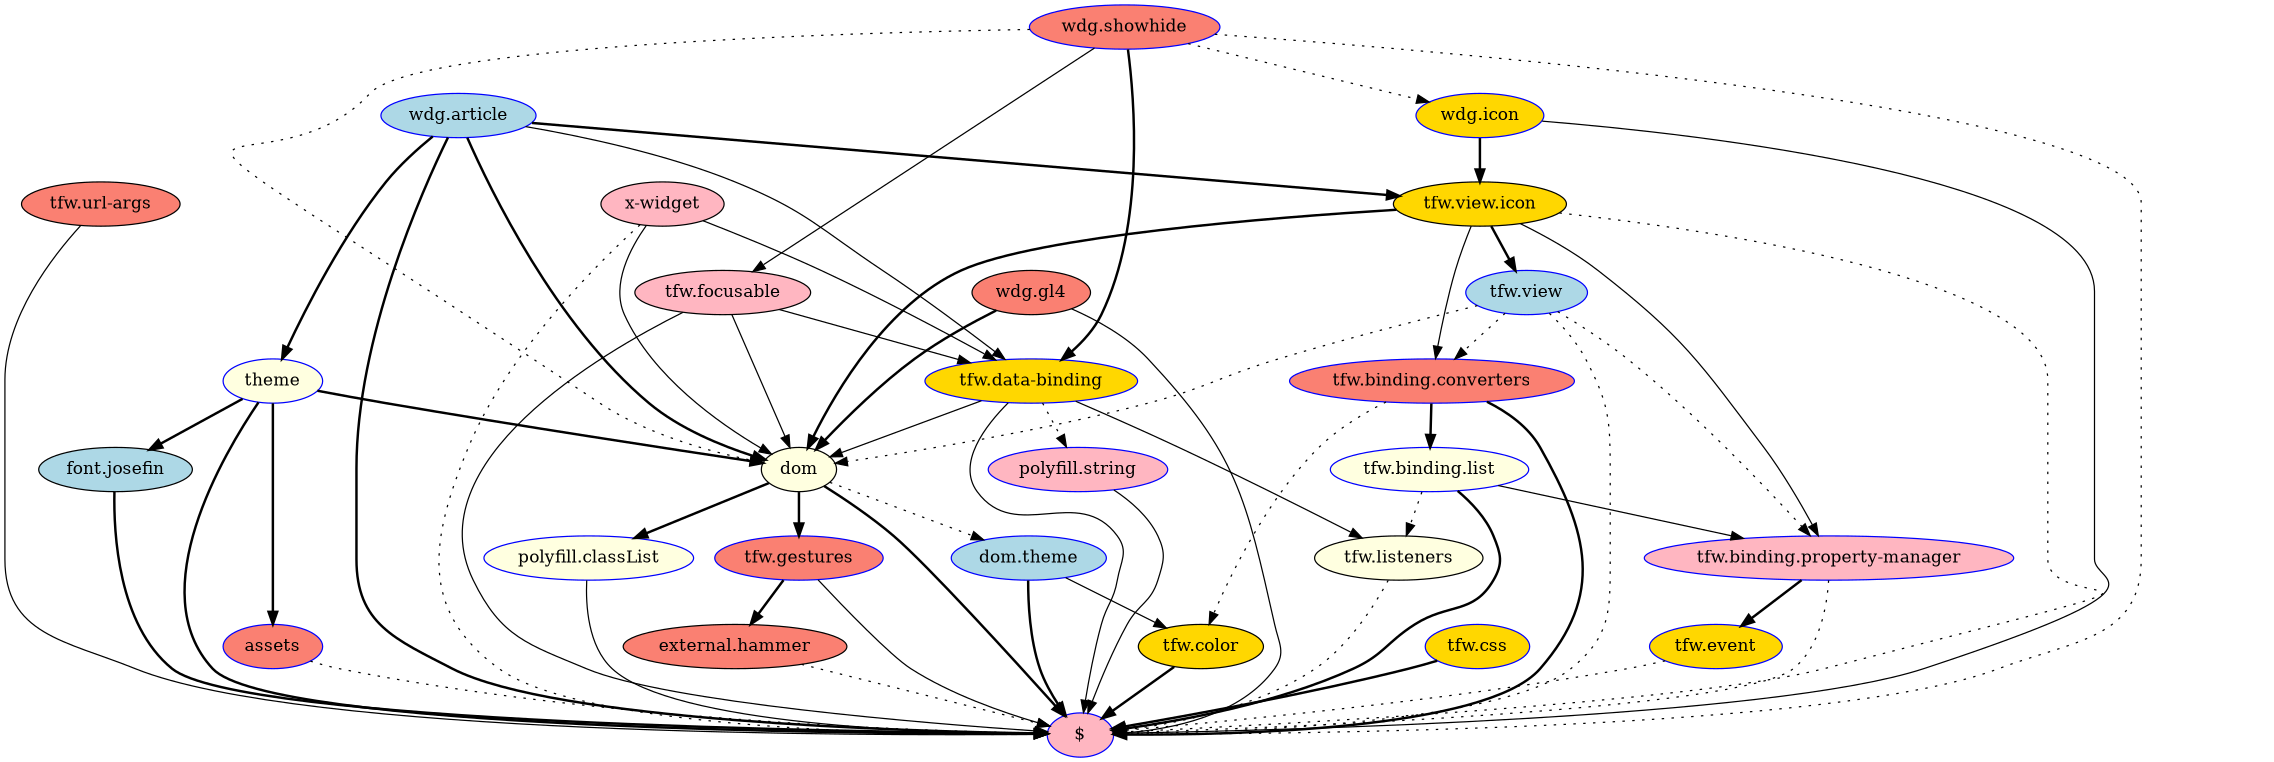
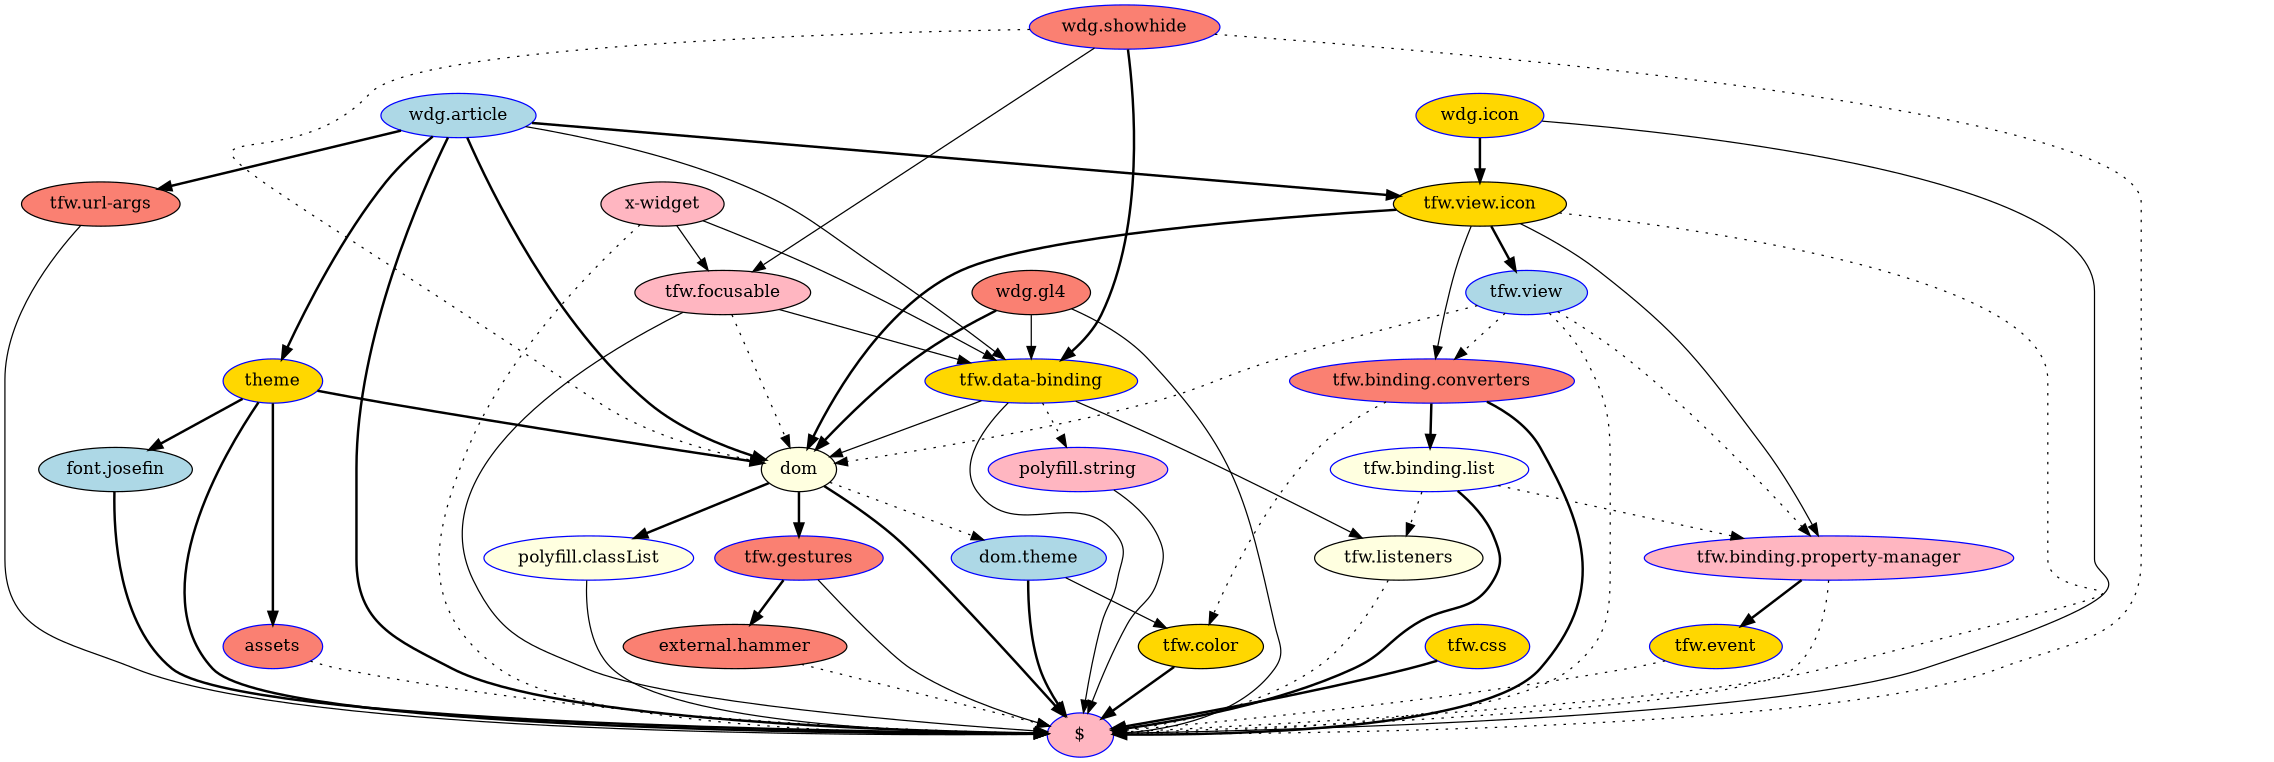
  digraph {
    node [color=blue fillcolor=salmon style=filled]
    edge [style=bold]
    "$" [fillcolor=lightpink]
    assets
    "wdg.article" [fillcolor=lightblue]
-   theme [fillcolor=lightyellow]
+   theme [fillcolor=gold]
    dom [color=black fillcolor=lightyellow]
    "tfw.data-binding" [fillcolor=gold]
    "tfw.view.icon" [color=black fillcolor=gold]
    "tfw.url-args" [color=black]
    "font.josefin" [color=black fillcolor=lightblue]
    "polyfill.classList" [fillcolor=lightyellow]
    "dom.theme" [fillcolor=lightblue]
    "tfw.gestures"
    "tfw.listeners" [color=black fillcolor=lightyellow]
    "polyfill.string" [fillcolor=lightpink]
    "tfw.binding.property-manager" [fillcolor=lightpink]
    "tfw.view" [fillcolor=lightblue]
    "tfw.binding.converters"
    "tfw.color" [color=black fillcolor=gold]
    "external.hammer" [color=black]
    "tfw.css" [fillcolor=gold]
    "tfw.event" [fillcolor=gold]
    "tfw.binding.list" [fillcolor=lightyellow]
    "x-widget" [color=black fillcolor=lightpink]
    "wdg.showhide"
    "wdg.icon" [fillcolor=gold]
    "tfw.focusable" [color=black fillcolor=lightpink]
    "wdg.gl4" [color=black]
    assets -> "$" [style=dotted]
    "wdg.article" -> "$"
    "wdg.article" -> theme
    "wdg.article" -> dom
    "wdg.article" -> "tfw.data-binding" [style=solid]
    "wdg.article" -> "tfw.view.icon"
+   "wdg.article" -> "tfw.url-args"
    theme -> "$"
    theme -> assets
    theme -> dom
    theme -> "font.josefin"
    dom -> "$"
    dom -> "polyfill.classList"
    dom -> "dom.theme" [style=dotted]
    dom -> "tfw.gestures"
    "tfw.data-binding" -> "$" [style=solid]
    "tfw.data-binding" -> dom [style=solid]
    "tfw.data-binding" -> "tfw.listeners" [style=solid]
    "tfw.data-binding" -> "polyfill.string" [style=dotted]
    "tfw.view.icon" -> "$" [style=dotted]
    "tfw.view.icon" -> dom
    "tfw.view.icon" -> "tfw.binding.property-manager" [style=solid]
    "tfw.view.icon" -> "tfw.view"
    "tfw.view.icon" -> "tfw.binding.converters" [style=solid]
    "tfw.url-args" -> "$" [style=solid]
    "font.josefin" -> "$"
    "polyfill.classList" -> "$" [style=solid]
    "dom.theme" -> "$"
    "dom.theme" -> "tfw.color" [style=solid]
    "tfw.gestures" -> "$" [style=solid]
    "tfw.gestures" -> "external.hammer"
    "tfw.listeners" -> "$" [style=dotted]
    "polyfill.string" -> "$" [style=solid]
    "tfw.binding.property-manager" -> "$" [style=dotted]
    "tfw.binding.property-manager" -> "tfw.event"
    "tfw.view" -> "$" [style=dotted]
    "tfw.view" -> dom [style=dotted]
    "tfw.view" -> "tfw.binding.property-manager" [style=dotted]
    "tfw.view" -> "tfw.binding.converters" [style=dotted]
    "tfw.binding.converters" -> "$"
    "tfw.binding.converters" -> "tfw.color" [style=dotted]
    "tfw.binding.converters" -> "tfw.binding.list"
    "tfw.color" -> "$"
    "external.hammer" -> "$" [style=dotted]
    "tfw.css" -> "$"
    "tfw.event" -> "$" [style=dotted]
    "tfw.binding.list" -> "$"
    "tfw.binding.list" -> "tfw.listeners" [style=dotted]
-   "tfw.binding.list" -> "tfw.binding.property-manager" [style=solid]
+   "tfw.binding.list" -> "tfw.binding.property-manager" [style=dotted]
    "x-widget" -> "$" [style=dotted]
-   "x-widget" -> dom [style=solid]
+   "x-widget" -> "tfw.focusable" [style=solid]
    "x-widget" -> "tfw.data-binding" [style=solid]
    "wdg.showhide" -> "$" [style=dotted]
    "wdg.showhide" -> dom [style=dotted]
    "wdg.showhide" -> "tfw.data-binding"
-   "wdg.showhide" -> "wdg.icon" [style=dotted]
    "wdg.showhide" -> "tfw.focusable" [style=solid]
    "wdg.icon" -> "$" [style=solid]
    "wdg.icon" -> "tfw.view.icon"
    "tfw.focusable" -> "$" [style=solid]
-   "tfw.focusable" -> dom [style=solid]
+   "tfw.focusable" -> dom [style=dotted]
    "tfw.focusable" -> "tfw.data-binding" [style=solid]
    "wdg.gl4" -> "$" [style=solid]
    "wdg.gl4" -> dom
+   "wdg.gl4" -> "tfw.data-binding" [style=solid]
  }
